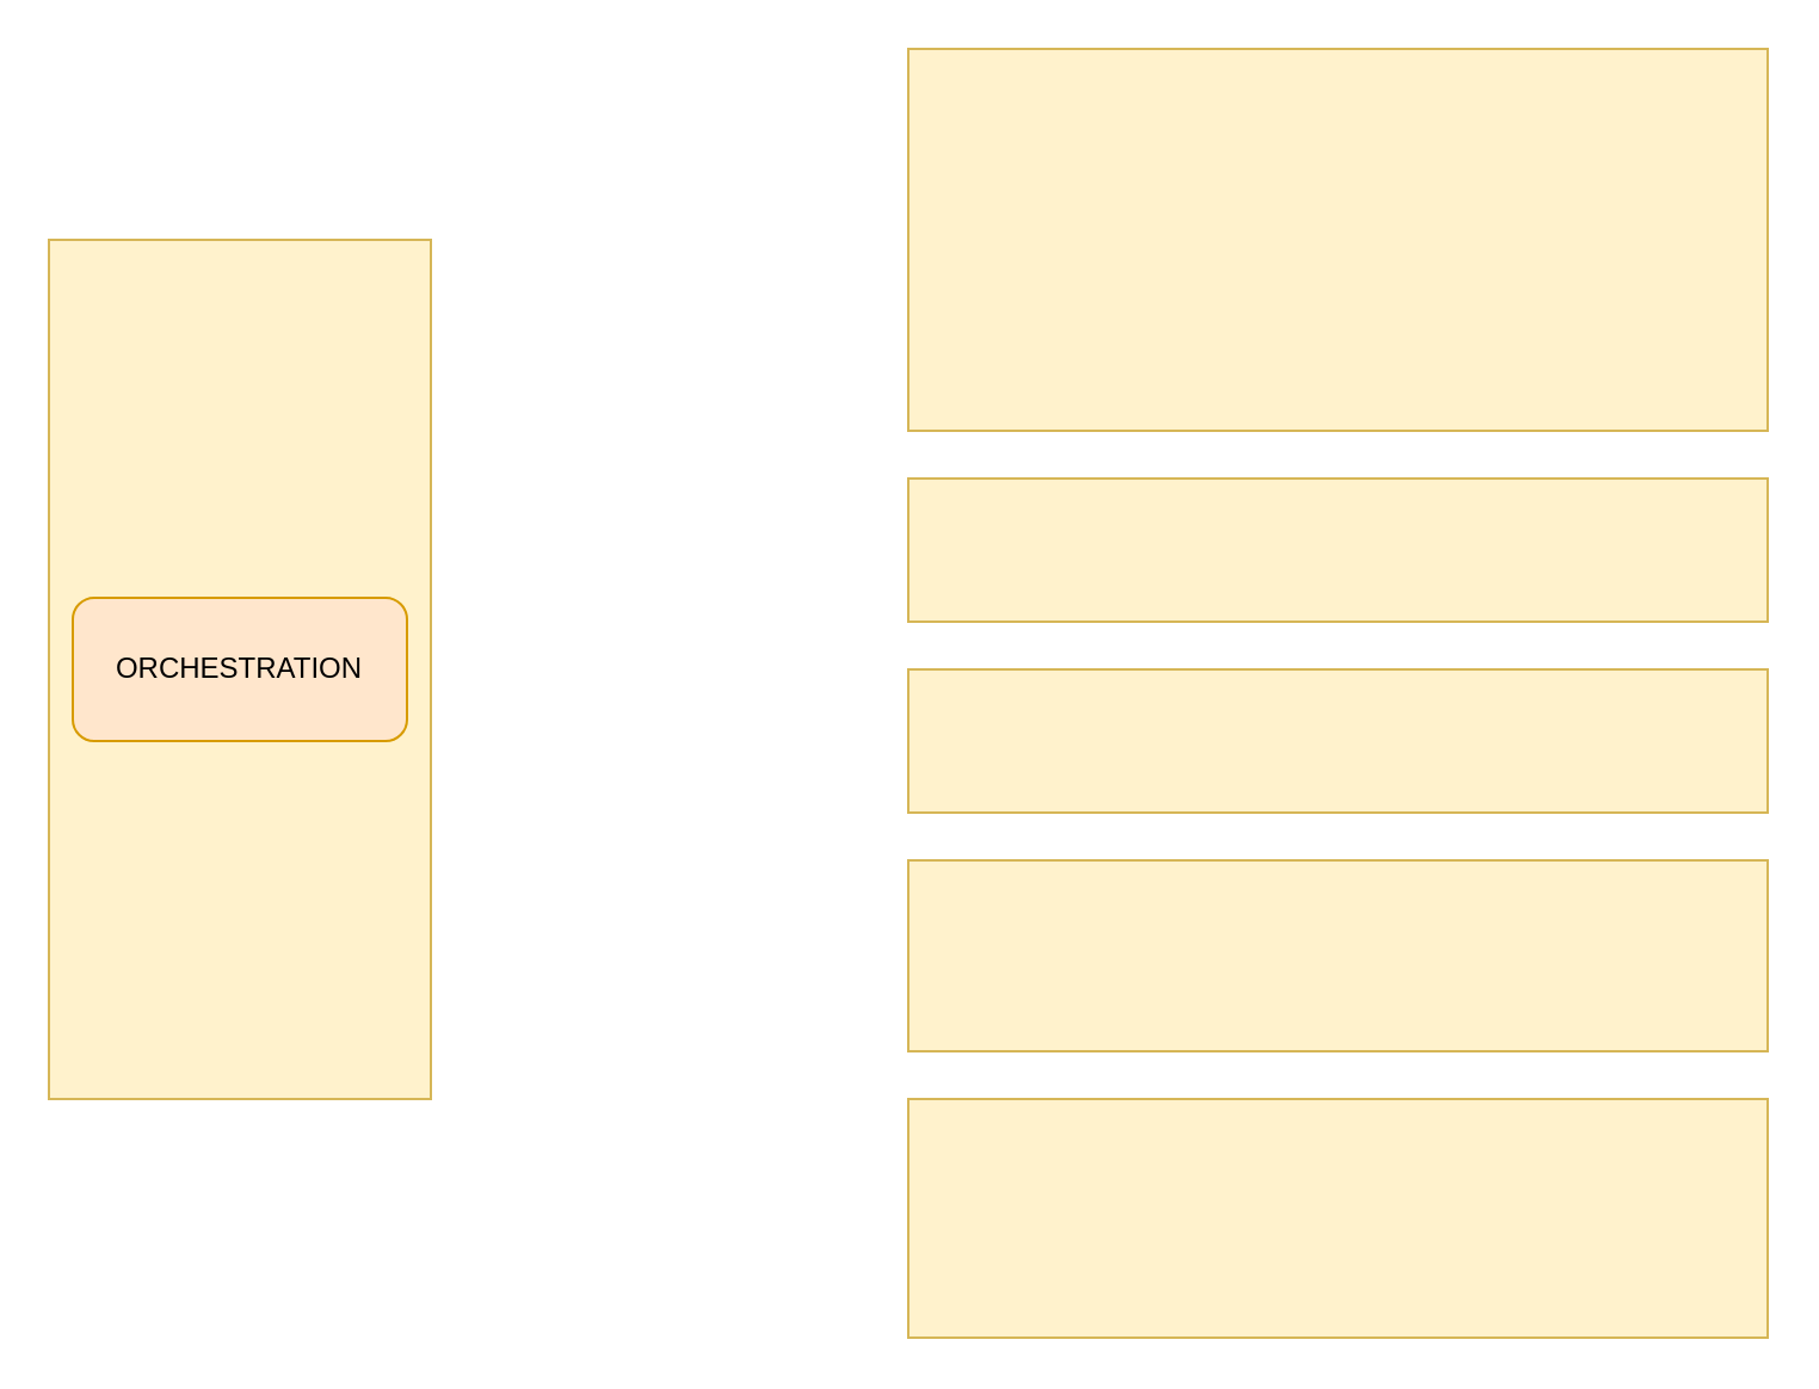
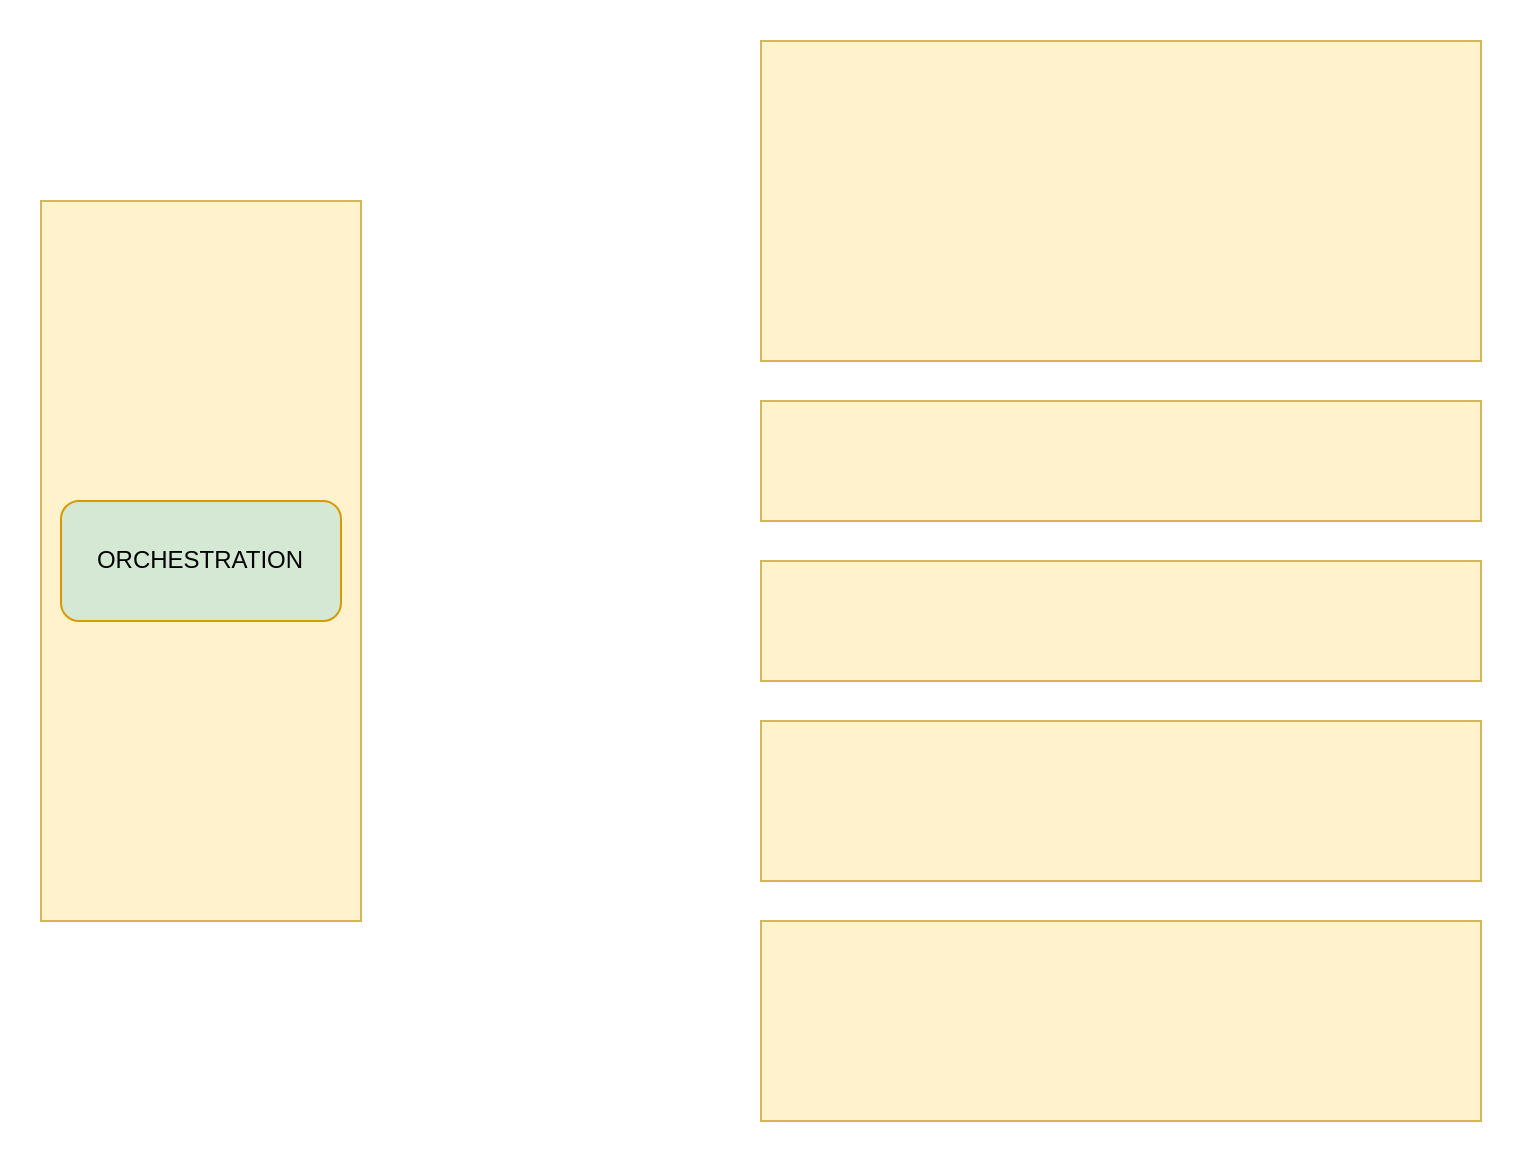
  <mxCell id="0" />
  <mxCell id="1" parent="0" />
  <mxCell id="2" value="" style="rounded=0;whiteSpace=wrap;html=1;fillColor=#fff2cc;strokeColor=#d6b656;" vertex="1" parent="1"><mxGeometry x="20" y="100" width="160" height="360" as="geometry" /></mxCell>
- <mxCell id="3" value="ORCHESTRATION" style="rounded=1;whiteSpace=wrap;html=1;fillColor=#ffe6cc;strokeColor=#d79b00;" vertex="1" parent="1"><mxGeometry x="30" y="250" width="140" height="60" as="geometry" /></mxCell>
+ <mxCell id="3" value="ORCHESTRATION" style="rounded=1;whiteSpace=wrap;html=1;fillColor=#d5e8d4;strokeColor=#d79b00;" vertex="1" parent="1"><mxGeometry x="30" y="250" width="140" height="60" as="geometry" /></mxCell>
  <mxCell id="4" value="" style="rounded=0;whiteSpace=wrap;html=1;fillColor=#fff2cc;strokeColor=#d6b656;" vertex="1" parent="1"><mxGeometry x="380" y="20" width="360" height="160" as="geometry" /></mxCell>
  <mxCell id="5" value="" style="rounded=0;whiteSpace=wrap;html=1;fillColor=#fff2cc;strokeColor=#d6b656;" vertex="1" parent="1"><mxGeometry x="380" y="200" width="360" height="60" as="geometry" /></mxCell>
  <mxCell id="6" value="" style="rounded=0;whiteSpace=wrap;html=1;fillColor=#fff2cc;strokeColor=#d6b656;" vertex="1" parent="1"><mxGeometry x="380" y="280" width="360" height="60" as="geometry" /></mxCell>
  <mxCell id="7" value="" style="rounded=0;whiteSpace=wrap;html=1;fillColor=#fff2cc;strokeColor=#d6b656;" vertex="1" parent="1"><mxGeometry x="380" y="360" width="360" height="80" as="geometry" /></mxCell>
  <mxCell id="8" value="" style="rounded=0;whiteSpace=wrap;html=1;fillColor=#fff2cc;strokeColor=#d6b656;" vertex="1" parent="1"><mxGeometry x="380" y="460" width="360" height="100" as="geometry" /></mxCell>
